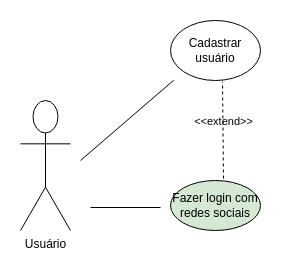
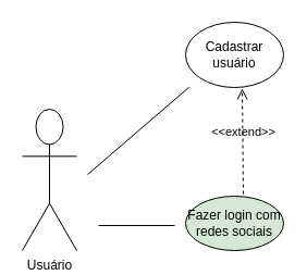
  <mxCell id="0" />
  <mxCell id="1" parent="0" />
  <mxCell id="2" value="" style="endArrow=none;html=1;entryX=0;entryY=1;entryDx=0;entryDy=0;" parent="1" edge="1"><mxGeometry width="50" height="50" relative="1" as="geometry"><mxPoint x="80" y="160" as="sourcePoint" /><mxPoint x="173.18" y="79.749" as="targetPoint" /></mxGeometry></mxCell>
  <mxCell id="3" value="" style="endArrow=none;html=1;" parent="1" edge="1"><mxGeometry width="50" height="50" relative="1" as="geometry"><mxPoint x="90" y="207" as="sourcePoint" /><mxPoint x="160" y="207" as="targetPoint" /></mxGeometry></mxCell>
  <mxCell id="4" value="Cadastrar usuário" style="ellipse;whiteSpace=wrap;html=1;" parent="1" vertex="1"><mxGeometry x="170" y="20" width="90" height="60" as="geometry" /></mxCell>
  <mxCell id="5" value="Fazer login com redes sociais" style="ellipse;whiteSpace=wrap;html=1;fillColor=#d5e8d4;" parent="1" vertex="1"><mxGeometry x="170" y="180" width="90" height="50" as="geometry" /></mxCell>
- <mxCell id="6" value="&amp;lt;&amp;lt;extend&amp;gt;&amp;gt;" style="endArrow=none;startArrow=none;endFill=0;startFill=0;endSize=8;html=1;verticalAlign=bottom;dashed=1;labelBackgroundColor=none;exitX=0.589;exitY=-0.04;exitDx=0;exitDy=0;exitPerimeter=0;entryX=0.578;entryY=1.017;entryDx=0;entryDy=0;entryPerimeter=0;" parent="1" source="5" target="4" edge="1"><mxGeometry width="160" relative="1" as="geometry"><mxPoint x="240" y="190" as="sourcePoint" /><mxPoint x="220" y="90" as="targetPoint" /></mxGeometry></mxCell>
+ <mxCell id="6" value="&amp;lt;&amp;lt;extend&amp;gt;&amp;gt;" style="endArrow=open;startArrow=none;endFill=0;startFill=0;endSize=8;html=1;verticalAlign=bottom;dashed=1;labelBackgroundColor=none;exitX=0.589;exitY=-0.04;exitDx=0;exitDy=0;exitPerimeter=0;entryX=0.578;entryY=1.017;entryDx=0;entryDy=0;entryPerimeter=0;" parent="1" source="5" target="4" edge="1"><mxGeometry width="160" relative="1" as="geometry"><mxPoint x="240" y="190" as="sourcePoint" /><mxPoint x="220" y="90" as="targetPoint" /></mxGeometry></mxCell>
  <mxCell id="7" value="Usuário&lt;br&gt;" style="shape=umlActor;verticalLabelPosition=bottom;verticalAlign=top;html=1;" parent="1" vertex="1"><mxGeometry x="20" y="100" width="50" height="130" as="geometry" /></mxCell>
